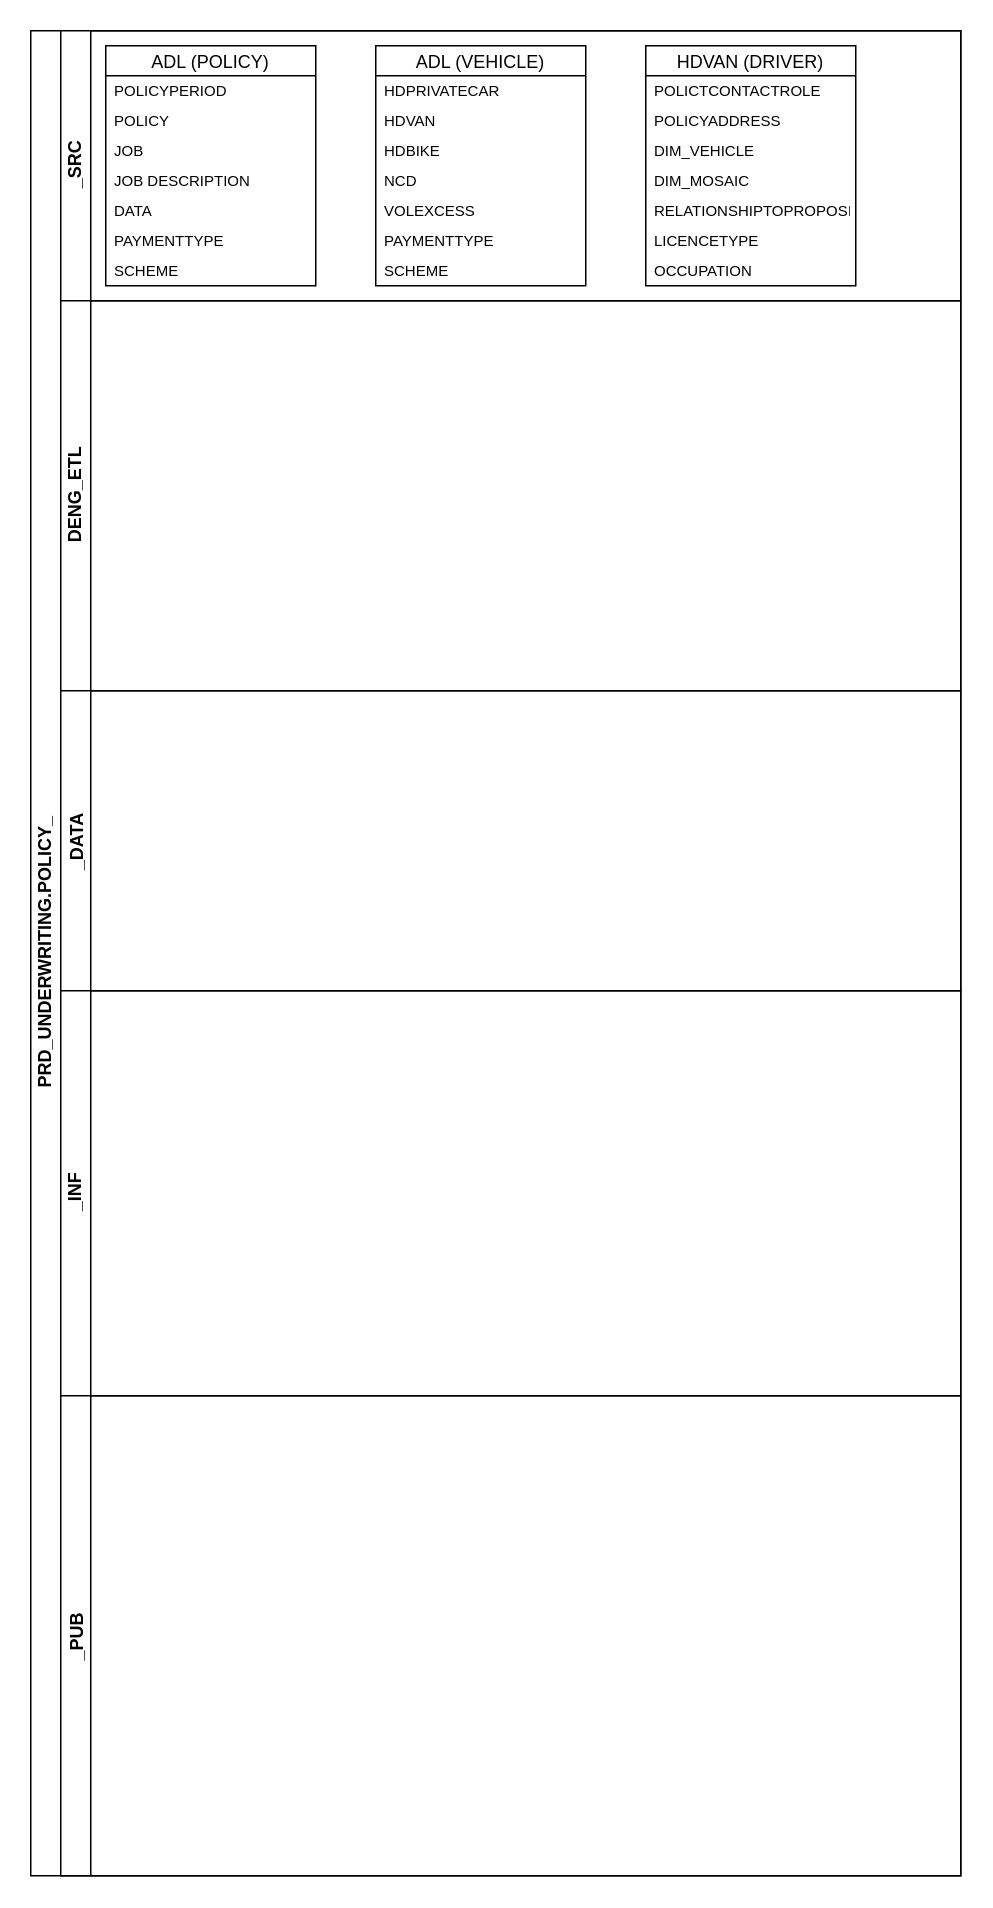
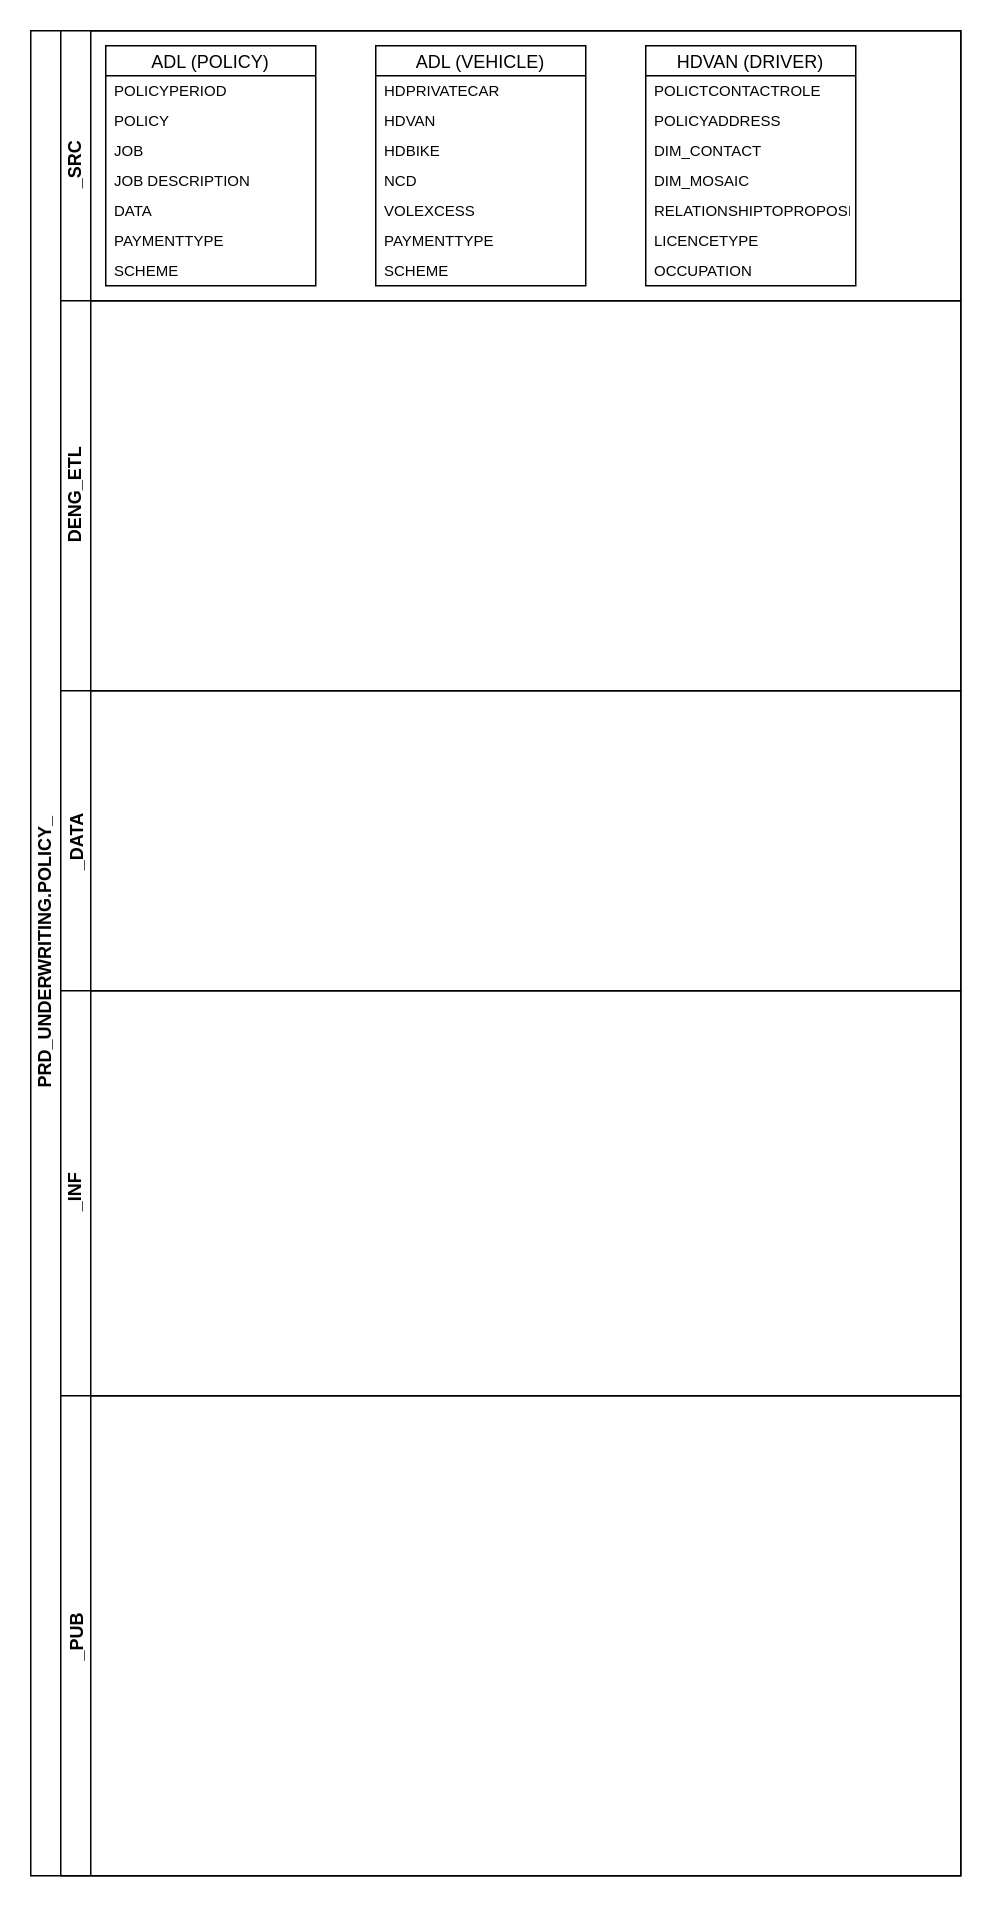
  <mxCell id="0" />
  <mxCell id="1" parent="0" />
  <mxCell id="2" value="PRD_UNDERWRITING.POLICY_" style="swimlane;html=1;childLayout=stackLayout;resizeParent=1;resizeParentMax=0;horizontal=0;startSize=20;horizontalStack=0;" parent="1" vertex="1"><mxGeometry x="20" y="20" width="620" height="1230" as="geometry" /></mxCell>
  <mxCell id="3" value="_SRC" style="swimlane;html=1;startSize=20;horizontal=0;" parent="2" vertex="1"><mxGeometry x="20" width="600" height="180" as="geometry" /></mxCell>
  <mxCell id="4" value="ADL (POLICY)" style="swimlane;fontStyle=0;childLayout=stackLayout;horizontal=1;startSize=20;horizontalStack=0;resizeParent=1;resizeParentMax=0;resizeLast=0;collapsible=1;marginBottom=0;fontSize=12;" parent="3" vertex="1"><mxGeometry x="30" y="10" width="140" height="160" as="geometry" /></mxCell>
  <mxCell id="5" value="POLICYPERIOD" style="text;strokeColor=none;fillColor=none;align=left;verticalAlign=middle;spacingLeft=4;spacingRight=4;overflow=hidden;points=[[0,0.5],[1,0.5]];portConstraint=eastwest;rotatable=0;fontSize=10;" parent="4" vertex="1"><mxGeometry y="20" width="140" height="20" as="geometry" /></mxCell>
  <mxCell id="6" value="POLICY" style="text;strokeColor=none;fillColor=none;align=left;verticalAlign=middle;spacingLeft=4;spacingRight=4;overflow=hidden;points=[[0,0.5],[1,0.5]];portConstraint=eastwest;rotatable=0;fontSize=10;" parent="4" vertex="1"><mxGeometry y="40" width="140" height="20" as="geometry" /></mxCell>
  <mxCell id="7" value="JOB" style="text;strokeColor=none;fillColor=none;align=left;verticalAlign=middle;spacingLeft=4;spacingRight=4;overflow=hidden;points=[[0,0.5],[1,0.5]];portConstraint=eastwest;rotatable=0;fontSize=10;" parent="4" vertex="1"><mxGeometry y="60" width="140" height="20" as="geometry" /></mxCell>
  <mxCell id="8" value="JOB DESCRIPTION" style="text;strokeColor=none;fillColor=none;align=left;verticalAlign=middle;spacingLeft=4;spacingRight=4;overflow=hidden;points=[[0,0.5],[1,0.5]];portConstraint=eastwest;rotatable=0;fontSize=10;" parent="4" vertex="1"><mxGeometry y="80" width="140" height="20" as="geometry" /></mxCell>
  <mxCell id="9" value="DATA" style="text;strokeColor=none;fillColor=none;align=left;verticalAlign=middle;spacingLeft=4;spacingRight=4;overflow=hidden;points=[[0,0.5],[1,0.5]];portConstraint=eastwest;rotatable=0;fontSize=10;" parent="4" vertex="1"><mxGeometry y="100" width="140" height="20" as="geometry" /></mxCell>
  <mxCell id="10" value="PAYMENTTYPE" style="text;strokeColor=none;fillColor=none;align=left;verticalAlign=middle;spacingLeft=4;spacingRight=4;overflow=hidden;points=[[0,0.5],[1,0.5]];portConstraint=eastwest;rotatable=0;fontSize=10;" parent="4" vertex="1"><mxGeometry y="120" width="140" height="20" as="geometry" /></mxCell>
  <mxCell id="11" value="SCHEME" style="text;strokeColor=none;fillColor=none;align=left;verticalAlign=middle;spacingLeft=4;spacingRight=4;overflow=hidden;points=[[0,0.5],[1,0.5]];portConstraint=eastwest;rotatable=0;fontSize=10;" parent="4" vertex="1"><mxGeometry y="140" width="140" height="20" as="geometry" /></mxCell>
  <mxCell id="12" value="HDVAN (DRIVER)" style="swimlane;fontStyle=0;childLayout=stackLayout;horizontal=1;startSize=20;horizontalStack=0;resizeParent=1;resizeParentMax=0;resizeLast=0;collapsible=1;marginBottom=0;fontSize=12;" vertex="1" parent="3"><mxGeometry x="390" y="10" width="140" height="160" as="geometry" /></mxCell>
  <mxCell id="13" value="POLICTCONTACTROLE" style="text;strokeColor=none;fillColor=none;align=left;verticalAlign=middle;spacingLeft=4;spacingRight=4;overflow=hidden;points=[[0,0.5],[1,0.5]];portConstraint=eastwest;rotatable=0;fontSize=10;" vertex="1" parent="12"><mxGeometry y="20" width="140" height="20" as="geometry" /></mxCell>
  <mxCell id="14" value="POLICYADDRESS" style="text;strokeColor=none;fillColor=none;align=left;verticalAlign=middle;spacingLeft=4;spacingRight=4;overflow=hidden;points=[[0,0.5],[1,0.5]];portConstraint=eastwest;rotatable=0;fontSize=10;" vertex="1" parent="12"><mxGeometry y="40" width="140" height="20" as="geometry" /></mxCell>
- <mxCell id="15" value="DIM_VEHICLE" style="text;strokeColor=none;fillColor=none;align=left;verticalAlign=middle;spacingLeft=4;spacingRight=4;overflow=hidden;points=[[0,0.5],[1,0.5]];portConstraint=eastwest;rotatable=0;fontSize=10;" vertex="1" parent="12"><mxGeometry y="60" width="140" height="20" as="geometry" /></mxCell>
+ <mxCell id="15" value="DIM_CONTACT" style="text;strokeColor=none;fillColor=none;align=left;verticalAlign=middle;spacingLeft=4;spacingRight=4;overflow=hidden;points=[[0,0.5],[1,0.5]];portConstraint=eastwest;rotatable=0;fontSize=10;" vertex="1" parent="12"><mxGeometry y="60" width="140" height="20" as="geometry" /></mxCell>
  <mxCell id="16" value="DIM_MOSAIC" style="text;strokeColor=none;fillColor=none;align=left;verticalAlign=middle;spacingLeft=4;spacingRight=4;overflow=hidden;points=[[0,0.5],[1,0.5]];portConstraint=eastwest;rotatable=0;fontSize=10;" vertex="1" parent="12"><mxGeometry y="80" width="140" height="20" as="geometry" /></mxCell>
  <mxCell id="17" value="RELATIONSHIPTOPROPOSER" style="text;strokeColor=none;fillColor=none;align=left;verticalAlign=middle;spacingLeft=4;spacingRight=4;overflow=hidden;points=[[0,0.5],[1,0.5]];portConstraint=eastwest;rotatable=0;fontSize=10;" vertex="1" parent="12"><mxGeometry y="100" width="140" height="20" as="geometry" /></mxCell>
  <mxCell id="18" value="LICENCETYPE" style="text;strokeColor=none;fillColor=none;align=left;verticalAlign=middle;spacingLeft=4;spacingRight=4;overflow=hidden;points=[[0,0.5],[1,0.5]];portConstraint=eastwest;rotatable=0;fontSize=10;" vertex="1" parent="12"><mxGeometry y="120" width="140" height="20" as="geometry" /></mxCell>
  <mxCell id="19" value="OCCUPATION" style="text;strokeColor=none;fillColor=none;align=left;verticalAlign=middle;spacingLeft=4;spacingRight=4;overflow=hidden;points=[[0,0.5],[1,0.5]];portConstraint=eastwest;rotatable=0;fontSize=10;" vertex="1" parent="12"><mxGeometry y="140" width="140" height="20" as="geometry" /></mxCell>
  <mxCell id="20" value="DENG_ETL" style="swimlane;html=1;startSize=20;horizontal=0;" parent="2" vertex="1"><mxGeometry x="20" y="180" width="600" height="260" as="geometry" /></mxCell>
  <mxCell id="21" value="_DATA" style="swimlane;horizontal=0;startSize=20;" parent="2" vertex="1"><mxGeometry x="20" y="440" width="600" height="200" as="geometry" /></mxCell>
  <mxCell id="22" value="_INF" style="swimlane;html=1;startSize=20;horizontal=0;" parent="2" vertex="1"><mxGeometry x="20" y="640" width="600" height="270" as="geometry" /></mxCell>
  <mxCell id="23" value="_PUB" style="swimlane;horizontal=0;startSize=20;" parent="2" vertex="1"><mxGeometry x="20" y="910" width="600" height="320" as="geometry" /></mxCell>
  <mxCell id="24" value="ADL (VEHICLE)" style="swimlane;fontStyle=0;childLayout=stackLayout;horizontal=1;startSize=20;horizontalStack=0;resizeParent=1;resizeParentMax=0;resizeLast=0;collapsible=1;marginBottom=0;fontSize=12;" parent="1" vertex="1"><mxGeometry x="250" y="30" width="140" height="160" as="geometry" /></mxCell>
  <mxCell id="25" value="HDPRIVATECAR" style="text;strokeColor=none;fillColor=none;align=left;verticalAlign=middle;spacingLeft=4;spacingRight=4;overflow=hidden;points=[[0,0.5],[1,0.5]];portConstraint=eastwest;rotatable=0;fontSize=10;" parent="24" vertex="1"><mxGeometry y="20" width="140" height="20" as="geometry" /></mxCell>
  <mxCell id="26" value="HDVAN" style="text;strokeColor=none;fillColor=none;align=left;verticalAlign=middle;spacingLeft=4;spacingRight=4;overflow=hidden;points=[[0,0.5],[1,0.5]];portConstraint=eastwest;rotatable=0;fontSize=10;" parent="24" vertex="1"><mxGeometry y="40" width="140" height="20" as="geometry" /></mxCell>
  <mxCell id="27" value="HDBIKE" style="text;strokeColor=none;fillColor=none;align=left;verticalAlign=middle;spacingLeft=4;spacingRight=4;overflow=hidden;points=[[0,0.5],[1,0.5]];portConstraint=eastwest;rotatable=0;fontSize=10;" parent="24" vertex="1"><mxGeometry y="60" width="140" height="20" as="geometry" /></mxCell>
  <mxCell id="28" value="NCD" style="text;strokeColor=none;fillColor=none;align=left;verticalAlign=middle;spacingLeft=4;spacingRight=4;overflow=hidden;points=[[0,0.5],[1,0.5]];portConstraint=eastwest;rotatable=0;fontSize=10;" parent="24" vertex="1"><mxGeometry y="80" width="140" height="20" as="geometry" /></mxCell>
  <mxCell id="29" value="VOLEXCESS" style="text;strokeColor=none;fillColor=none;align=left;verticalAlign=middle;spacingLeft=4;spacingRight=4;overflow=hidden;points=[[0,0.5],[1,0.5]];portConstraint=eastwest;rotatable=0;fontSize=10;" parent="24" vertex="1"><mxGeometry y="100" width="140" height="20" as="geometry" /></mxCell>
  <mxCell id="30" value="PAYMENTTYPE" style="text;strokeColor=none;fillColor=none;align=left;verticalAlign=middle;spacingLeft=4;spacingRight=4;overflow=hidden;points=[[0,0.5],[1,0.5]];portConstraint=eastwest;rotatable=0;fontSize=10;" parent="24" vertex="1"><mxGeometry y="120" width="140" height="20" as="geometry" /></mxCell>
  <mxCell id="31" value="SCHEME" style="text;strokeColor=none;fillColor=none;align=left;verticalAlign=middle;spacingLeft=4;spacingRight=4;overflow=hidden;points=[[0,0.5],[1,0.5]];portConstraint=eastwest;rotatable=0;fontSize=10;" parent="24" vertex="1"><mxGeometry y="140" width="140" height="20" as="geometry" /></mxCell>
